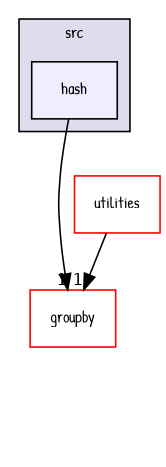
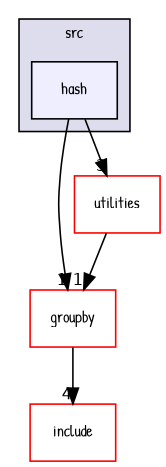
  digraph {
    compound=true
    fontname="Patrick Hand"
    node [fillcolor=white fontname="Patrick Hand" fontsize=10 shape=box style=filled color=red]
    edge [fontname="Patrick Hand" headlabel=1 labeldistance=1.5 labelfontname=Helvetica labelfontsize=10]
    n1 [fillcolor="#eeeeff" label=hash pencolor=black color=""]
    n2 [label=groupby]
    n3 [label=utilities]
+   n4 [label=include]
    subgraph cluster_1 {
      bgcolor="#ddddee"
      fontsize=10
      label=src
      pencolor=black
      n1
    }
    n1 -> n2
+   n1 -> n3 [headlabel=3]
+   n2 -> n4 [headlabel=4]
    n3 -> n2
  }
